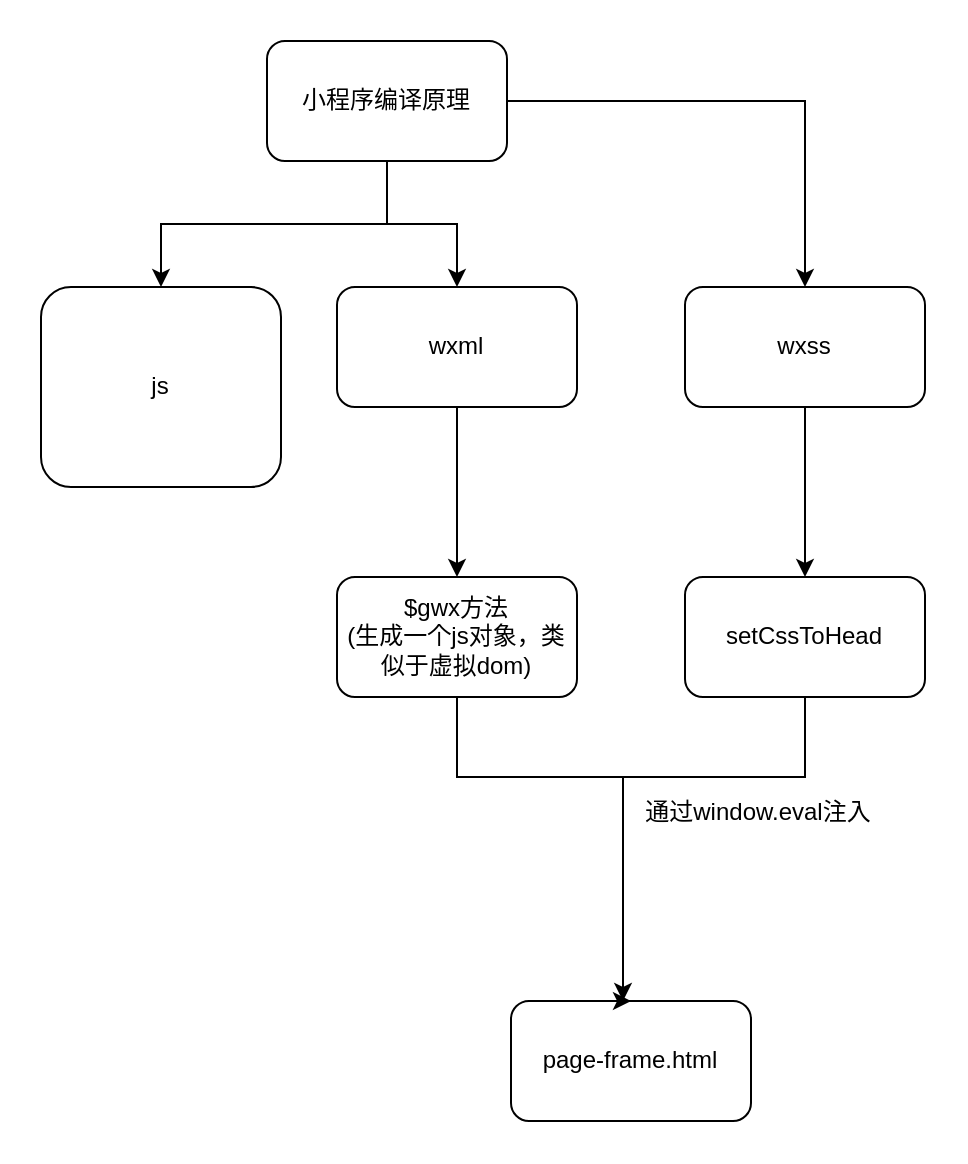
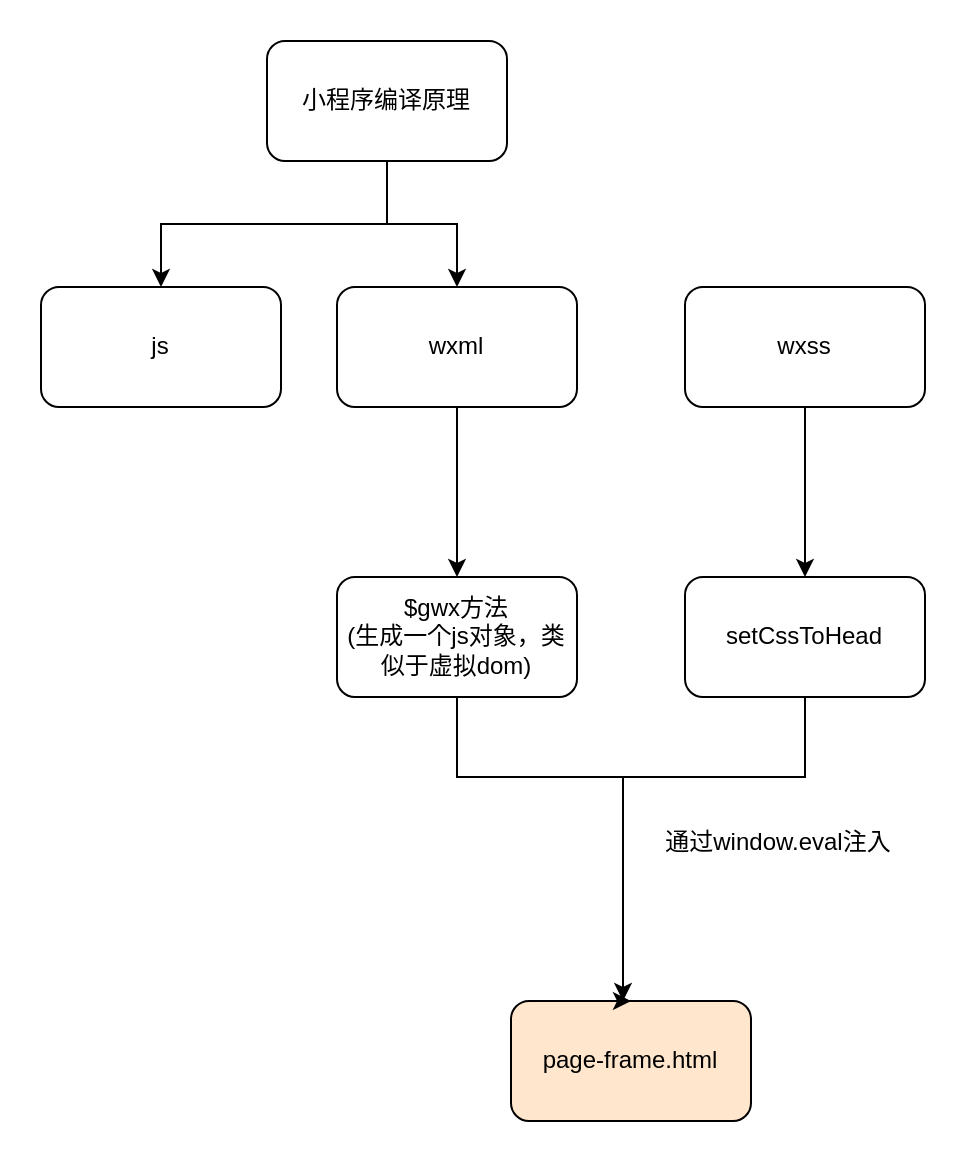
  <mxCell id="0" />
  <mxCell id="1" parent="0" />
  <mxCell id="2" style="edgeStyle=orthogonalEdgeStyle;rounded=0;orthogonalLoop=1;jettySize=auto;html=1;" edge="1" parent="1" source="5" target="6"><mxGeometry relative="1" as="geometry" /></mxCell>
  <mxCell id="3" value="" style="edgeStyle=orthogonalEdgeStyle;rounded=0;orthogonalLoop=1;jettySize=auto;html=1;" edge="1" parent="1" source="5" target="8"><mxGeometry relative="1" as="geometry" /></mxCell>
- <mxCell id="4" style="edgeStyle=orthogonalEdgeStyle;rounded=0;orthogonalLoop=1;jettySize=auto;html=1;entryX=0.5;entryY=0;entryDx=0;entryDy=0;" edge="1" parent="1" source="5" target="13"><mxGeometry relative="1" as="geometry" /></mxCell>
  <mxCell id="5" value="小程序编译原理" style="rounded=1;whiteSpace=wrap;html=1;" vertex="1" parent="1"><mxGeometry x="133" y="20" width="120" height="60" as="geometry" /></mxCell>
- <mxCell id="6" value="js" style="rounded=1;whiteSpace=wrap;html=1;" vertex="1" parent="1"><mxGeometry x="20" y="143" width="120" height="100" as="geometry" /></mxCell>
+ <mxCell id="6" value="js" style="rounded=1;whiteSpace=wrap;html=1;" vertex="1" parent="1"><mxGeometry x="20" y="143" width="120" height="60" as="geometry" /></mxCell>
  <mxCell id="7" value="" style="edgeStyle=orthogonalEdgeStyle;rounded=0;orthogonalLoop=1;jettySize=auto;html=1;" edge="1" parent="1" source="8" target="11"><mxGeometry relative="1" as="geometry" /></mxCell>
  <mxCell id="8" value="wxml" style="rounded=1;whiteSpace=wrap;html=1;" vertex="1" parent="1"><mxGeometry x="168" y="143" width="120" height="60" as="geometry" /></mxCell>
- <mxCell id="9" value="page-frame.html" style="rounded=1;whiteSpace=wrap;html=1;" vertex="1" parent="1"><mxGeometry x="255" y="500" width="120" height="60" as="geometry" /></mxCell>
+ <mxCell id="9" value="page-frame.html" style="rounded=1;whiteSpace=wrap;html=1;fillColor=#ffe6cc;" vertex="1" parent="1"><mxGeometry x="255" y="500" width="120" height="60" as="geometry" /></mxCell>
  <mxCell id="10" value="" style="edgeStyle=orthogonalEdgeStyle;rounded=0;orthogonalLoop=1;jettySize=auto;html=1;" edge="1" parent="1" source="11" target="9"><mxGeometry relative="1" as="geometry"><Array as="points"><mxPoint x="228" y="388" /><mxPoint x="311" y="388" /></Array></mxGeometry></mxCell>
  <mxCell id="11" value="$gwx方法&lt;br&gt;(生成一个js对象，类似于虚拟dom)" style="rounded=1;whiteSpace=wrap;html=1;" vertex="1" parent="1"><mxGeometry x="168" y="288" width="120" height="60" as="geometry" /></mxCell>
  <mxCell id="12" value="" style="edgeStyle=orthogonalEdgeStyle;rounded=0;orthogonalLoop=1;jettySize=auto;html=1;" edge="1" parent="1" source="13" target="15"><mxGeometry relative="1" as="geometry" /></mxCell>
  <mxCell id="13" value="wxss" style="rounded=1;whiteSpace=wrap;html=1;" vertex="1" parent="1"><mxGeometry x="342" y="143" width="120" height="60" as="geometry" /></mxCell>
  <mxCell id="14" style="edgeStyle=orthogonalEdgeStyle;rounded=0;orthogonalLoop=1;jettySize=auto;html=1;entryX=0.5;entryY=0;entryDx=0;entryDy=0;" edge="1" parent="1" source="15" target="9"><mxGeometry relative="1" as="geometry"><Array as="points"><mxPoint x="402" y="388" /><mxPoint x="311" y="388" /><mxPoint x="311" y="500" /></Array></mxGeometry></mxCell>
  <mxCell id="15" value="setCssToHead" style="rounded=1;whiteSpace=wrap;html=1;" vertex="1" parent="1"><mxGeometry x="342" y="288" width="120" height="60" as="geometry" /></mxCell>
- <mxCell id="16" value="通过window.eval注入" style="text;html=1;strokeColor=none;fillColor=none;align=center;verticalAlign=middle;whiteSpace=wrap;rounded=0;" vertex="1" parent="1"><mxGeometry x="321" y="391" width="116" height="30" as="geometry" /></mxCell>
+ <mxCell id="16" value="通过window.eval注入" style="text;html=1;strokeColor=none;fillColor=none;align=center;verticalAlign=middle;whiteSpace=wrap;rounded=0;" vertex="1" parent="1"><mxGeometry x="331" y="406" width="116" height="30" as="geometry" /></mxCell>
